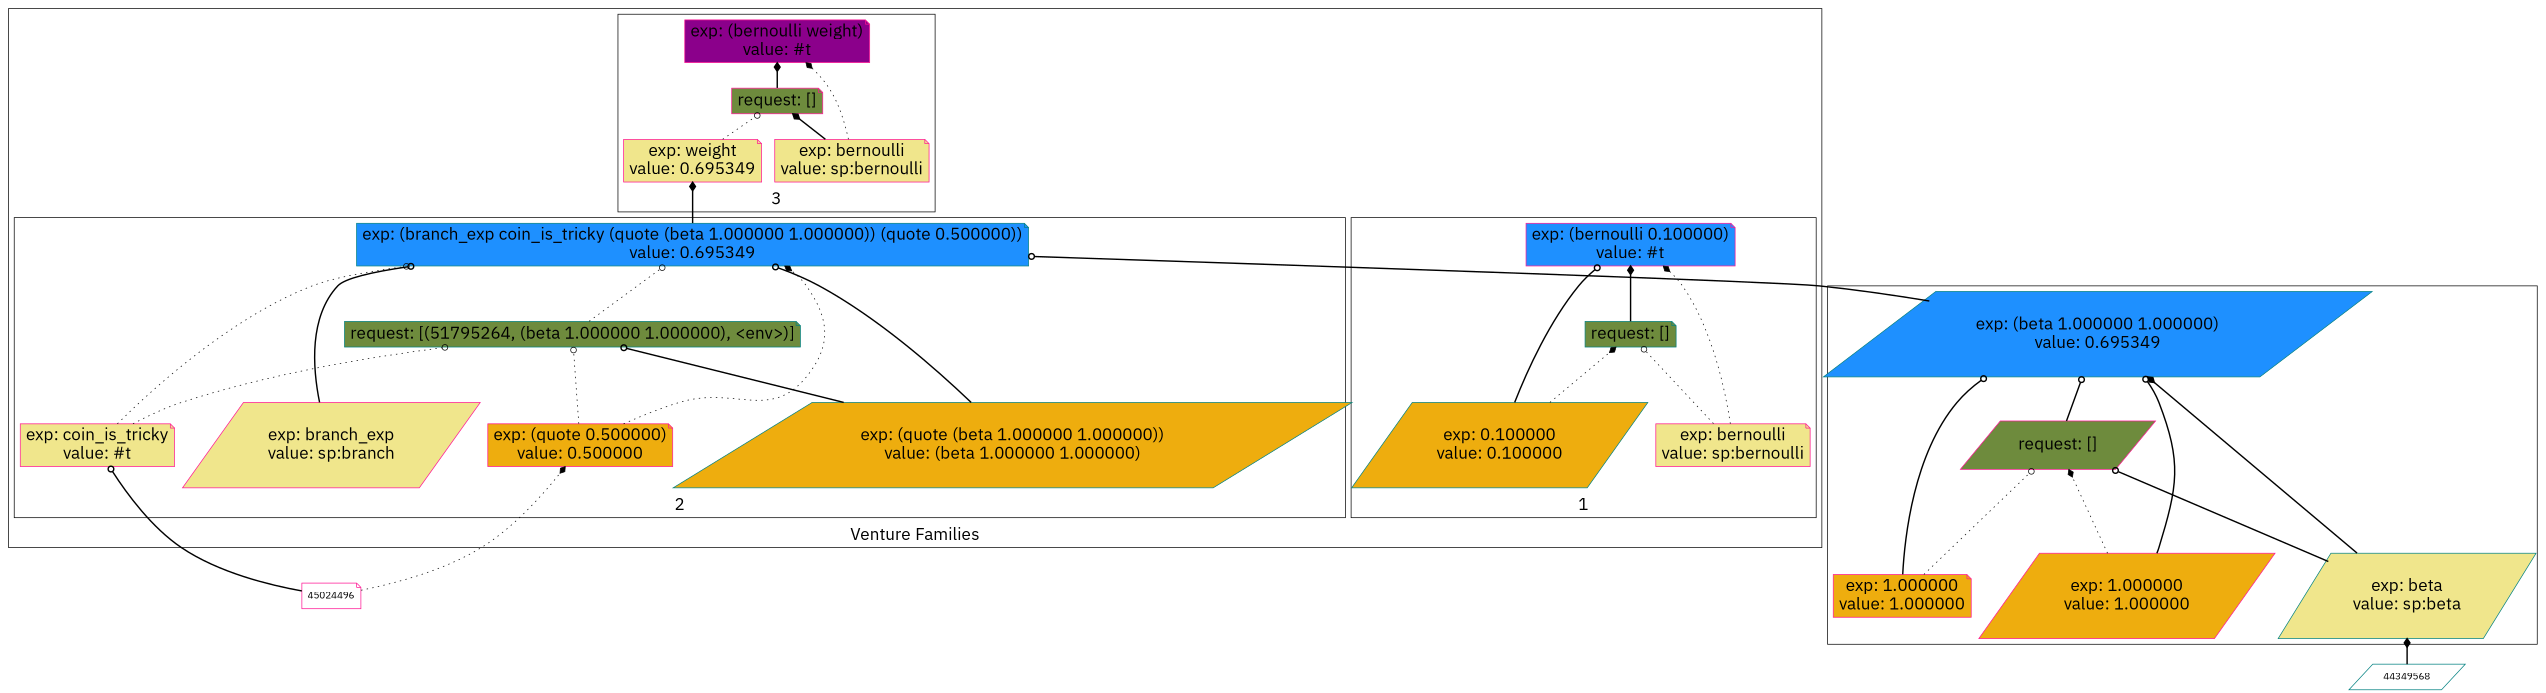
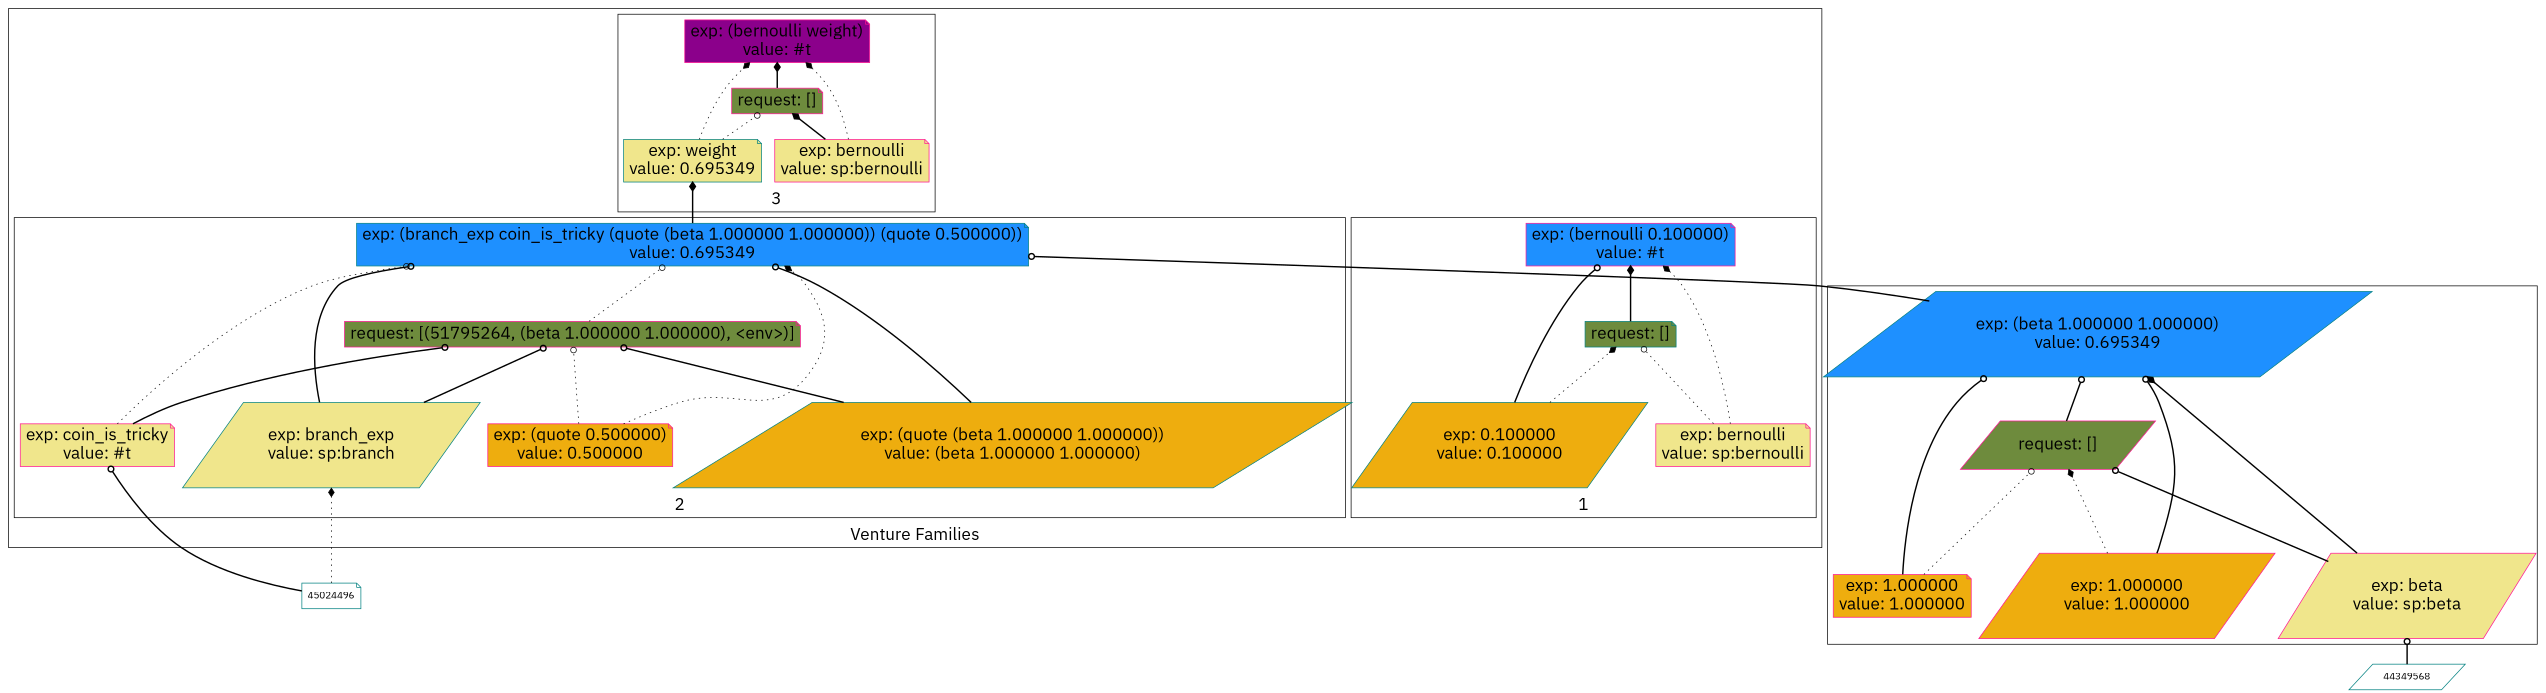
  digraph {
    fontname="IBM Plex Sans"
    fontsize=24
    rankdir=BT
    node [color=deeppink fillcolor=khaki fontname="IBM Plex Sans" fontsize=24 shape=note style=filled]
    edge [arrowhead=odot color=black fontname="IBM Plex Sans" style=bold]
    n1 [fillcolor=dodgerblue label="exp: (bernoulli 0.100000)\nvalue: #t"]
    n2 [color=teal fillcolor=darkolivegreen4 label="request: []"]
    n3 [label="exp: bernoulli\nvalue: sp:bernoulli"]
    n4 [color=teal fillcolor=darkgoldenrod2 label="exp: 0.100000\nvalue: 0.100000" shape=parallelogram]
    n5 [color=teal fillcolor=dodgerblue label="exp: (branch_exp coin_is_tricky (quote (beta 1.000000 1.000000)) (quote 0.500000))\nvalue: 0.695349"]
-   n6 [color=teal fillcolor=darkolivegreen4 label="request: [(51795264, (beta 1.000000 1.000000), <env>)]"]
-   n7 [label="exp: branch_exp\nvalue: sp:branch" shape=parallelogram]
+   n6 [fillcolor=darkolivegreen4 label="request: [(51795264, (beta 1.000000 1.000000), <env>)]"]
+   n7 [color=teal label="exp: branch_exp\nvalue: sp:branch" shape=parallelogram]
    n8 [label="exp: coin_is_tricky\nvalue: #t"]
    n9 [color=teal fillcolor=darkgoldenrod2 label="exp: (quote (beta 1.000000 1.000000))\nvalue: (beta 1.000000 1.000000)" shape=parallelogram]
    n10 [fillcolor=darkgoldenrod2 label="exp: (quote 0.500000)\nvalue: 0.500000"]
    n11 [fillcolor=magenta4 label="exp: (bernoulli weight)\nvalue: #t"]
    n12 [fillcolor=darkolivegreen4 label="request: []"]
    n13 [label="exp: bernoulli\nvalue: sp:bernoulli"]
-   n14 [label="exp: weight\nvalue: 0.695349"]
+   n14 [color=teal label="exp: weight\nvalue: 0.695349"]
    n15 [color=teal fillcolor=dodgerblue label="exp: (beta 1.000000 1.000000)\nvalue: 0.695349" shape=parallelogram]
    n16 [fillcolor=darkolivegreen4 label="request: []" shape=parallelogram]
-   n17 [color=teal label="exp: beta\nvalue: sp:beta" shape=parallelogram]
+   n17 [label="exp: beta\nvalue: sp:beta" shape=parallelogram]
    n18 [fillcolor=darkgoldenrod2 label="exp: 1.000000\nvalue: 1.000000" shape=parallelogram]
    n19 [fillcolor=darkgoldenrod2 label="exp: 1.000000\nvalue: 1.000000"]
    44349568 [color=teal shape=parallelogram fillcolor="" fontsize="" style=""]
-   45024496 [fillcolor="" fontsize="" style=""]
+   45024496 [color=teal fillcolor="" fontsize="" style=""]
    subgraph cluster_1 {
      label="Venture Families"
      subgraph cluster_2 {
        label=1
        n1
        n2
        n3
        n4
      }
      subgraph cluster_3 {
        label=2
        n5
        n6
        n7
        n8
        n9
        n10
      }
      subgraph cluster_4 {
        label=3
        n11
        n12
        n13
        n14
      }
    }
    subgraph cluster_5 {
      n15
      n16
      n17
      n18
      n19
    }
    n2 -> n1 [arrowhead=diamond]
    n3 -> n1 [arrowhead=diamond style=dotted]
    n3 -> n2 [style=dotted]
    n4 -> n1
    n4 -> n2 [arrowhead=diamond style=dotted]
    n5 -> n14 [arrowhead=diamond]
    n6 -> n5 [style=dotted]
    n7 -> n5
+   n7 -> n6
    n8 -> n5 [style=dotted]
-   n8 -> n6 [style=dotted]
+   n8 -> n6
    n9 -> n5
    n9 -> n6
    n10 -> n5 [arrowhead=diamond style=dotted]
    n10 -> n6 [style=dotted]
    n12 -> n11 [arrowhead=diamond]
    n13 -> n11 [arrowhead=diamond style=dotted]
    n13 -> n12 [arrowhead=diamond]
+   n14 -> n11 [arrowhead=diamond style=dotted]
    n14 -> n12 [style=dotted]
    n15 -> n5
    n16 -> n15
    n17 -> n15 [arrowhead=diamond]
    n17 -> n16
    n18 -> n15
    n18 -> n16 [arrowhead=diamond style=dotted]
    n19 -> n15
    n19 -> n16 [style=dotted]
-   44349568 -> n17 [arrowhead=diamond]
-   45024496 -> n10 [arrowhead=diamond style=dotted]
+   44349568 -> n17
+   45024496 -> n7 [arrowhead=diamond style=dotted]
    45024496 -> n8
  }
